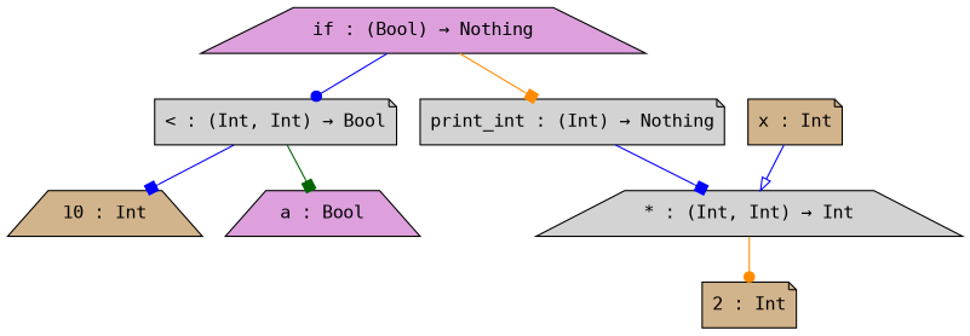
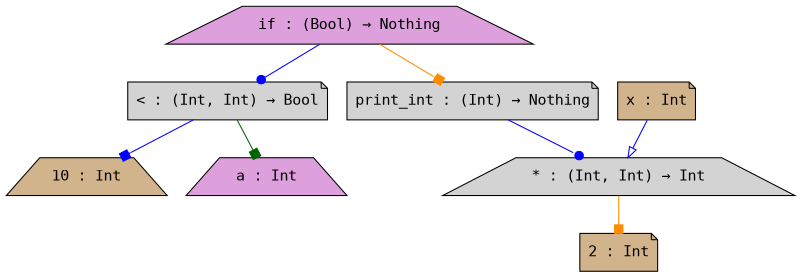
  digraph {
    ordering=out
    node [fillcolor=lightgrey fontname=monospace shape=trapezium style=filled]
    edge [arrowhead=box color=blue fontname=monospace fontsize=10]
    n1 [fillcolor=plum label="if : (Bool) → Nothing"]
    n2 [label="< : (Int, Int) → Bool" shape=note]
    n3 [label="print_int : (Int) → Nothing" shape=note]
    n4 [fillcolor=tan label="10 : Int"]
-   n5 [fillcolor=plum label="a : Bool"]
+   n5 [fillcolor=plum label="a : Int"]
    n6 [label="* : (Int, Int) → Int"]
    n7 [fillcolor=tan label="2 : Int" shape=note]
    n8 [fillcolor=tan label="x : Int" shape=note]
    n1 -> n2 [arrowhead=dot]
    n1 -> n3 [color=darkorange]
    n2 -> n4
    n2 -> n5 [color=darkgreen]
-   n3 -> n6
-   n6 -> n7 [arrowhead=dot color=darkorange]
+   n3 -> n6 [arrowhead=dot]
+   n6 -> n7 [color=darkorange]
    n8 -> n6 [arrowhead=onormal]
  }
